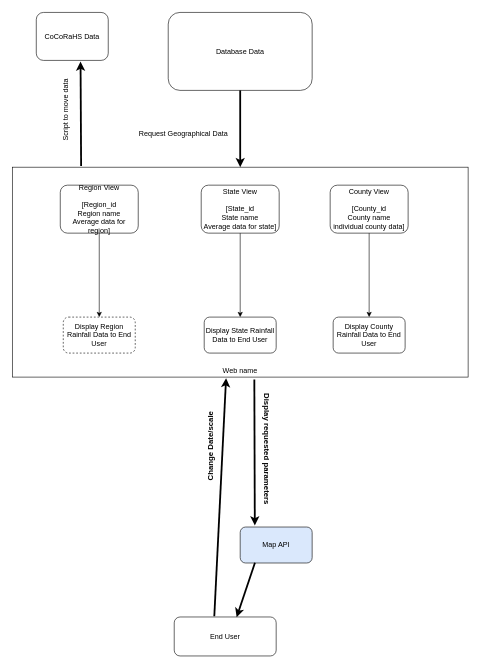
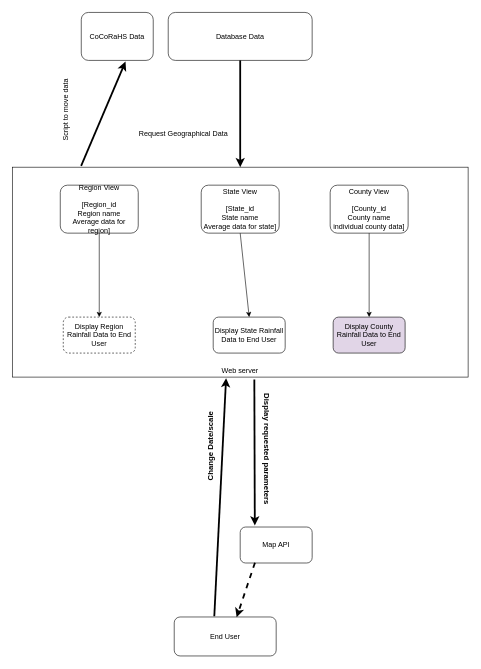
  <mxCell id="0" />
  <mxCell id="1" parent="0" />
- <mxCell id="2" value="Database Data" style="rounded=1;whiteSpace=wrap;html=1;" parent="1" vertex="1"><mxGeometry x="280" y="20" width="240" height="130" as="geometry" /></mxCell>
- <mxCell id="3" value="CoCoRaHS Data" style="rounded=1;whiteSpace=wrap;html=1;" parent="1" vertex="1"><mxGeometry x="60" y="20" width="120" height="80" as="geometry" /></mxCell>
+ <mxCell id="2" value="Database Data" style="rounded=1;whiteSpace=wrap;html=1;" parent="1" vertex="1"><mxGeometry x="280" y="20" width="240" height="80" as="geometry" /></mxCell>
+ <mxCell id="3" value="CoCoRaHS Data" style="rounded=1;whiteSpace=wrap;html=1;" parent="1" vertex="1"><mxGeometry x="135" y="20" width="120" height="80" as="geometry" /></mxCell>
  <mxCell id="4" value="Script to move data" style="text;html=1;align=center;verticalAlign=middle;resizable=0;points=[];autosize=1;strokeColor=none;fillColor=none;rotation=-90;" parent="1" vertex="1"><mxGeometry x="50" y="168" width="120" height="30" as="geometry" /></mxCell>
  <mxCell id="5" value="Request Geographical Data" style="text;html=1;align=center;verticalAlign=middle;resizable=0;points=[];autosize=1;strokeColor=none;fillColor=none;rotation=0;" parent="1" vertex="1"><mxGeometry x="220" y="208" width="170" height="30" as="geometry" /></mxCell>
  <mxCell id="6" value="" style="rounded=0;whiteSpace=wrap;html=1;" parent="1" vertex="1"><mxGeometry x="20" y="278" width="760" height="350" as="geometry" /></mxCell>
  <mxCell id="7" value="Region View&lt;div&gt;&lt;br&gt;&lt;/div&gt;&lt;div&gt;[Region_id&lt;/div&gt;&lt;div&gt;Region name&lt;/div&gt;&lt;div&gt;&lt;span style=&quot;background-color: initial;&quot;&gt;Average data for region]&lt;/span&gt;&lt;/div&gt;" style="rounded=1;whiteSpace=wrap;html=1;" parent="1" vertex="1"><mxGeometry x="100" y="308" width="130" height="80" as="geometry" /></mxCell>
  <mxCell id="8" value="State View&lt;div&gt;&lt;br&gt;&lt;/div&gt;&lt;div&gt;[State_id&lt;/div&gt;&lt;div&gt;State name&lt;/div&gt;&lt;div&gt;Average data for state]&lt;/div&gt;" style="rounded=1;whiteSpace=wrap;html=1;" parent="1" vertex="1"><mxGeometry x="335" y="308" width="130" height="80" as="geometry" /></mxCell>
  <mxCell id="9" value="County View&lt;div&gt;&lt;br&gt;&lt;/div&gt;&lt;div&gt;[County_id&lt;/div&gt;&lt;div&gt;County name&lt;/div&gt;&lt;div&gt;individual county data]&lt;/div&gt;" style="rounded=1;whiteSpace=wrap;html=1;" parent="1" vertex="1"><mxGeometry x="550" y="308" width="130" height="80" as="geometry" /></mxCell>
  <mxCell id="10" value="Display Region Rainfall Data to End User" style="rounded=1;whiteSpace=wrap;html=1;dashed=1;" parent="1" vertex="1"><mxGeometry x="105" y="528" width="120" height="60" as="geometry" /></mxCell>
  <mxCell id="11" value="" style="edgeStyle=none;orthogonalLoop=1;jettySize=auto;html=1;rounded=0;exitX=0.5;exitY=1;exitDx=0;exitDy=0;entryX=0.5;entryY=0;entryDx=0;entryDy=0;" parent="1" source="7" target="10" edge="1"><mxGeometry width="100" relative="1" as="geometry"><mxPoint x="130" y="428" as="sourcePoint" /><mxPoint x="170" y="498" as="targetPoint" /><Array as="points" /></mxGeometry></mxCell>
  <mxCell id="12" value="" style="edgeStyle=none;orthogonalLoop=1;jettySize=auto;html=1;rounded=0;exitX=0.5;exitY=1;exitDx=0;exitDy=0;entryX=0.5;entryY=0;entryDx=0;entryDy=0;" parent="1" source="8" target="14" edge="1"><mxGeometry width="100" relative="1" as="geometry"><mxPoint x="350" y="438" as="sourcePoint" /><mxPoint x="400" y="508" as="targetPoint" /><Array as="points" /></mxGeometry></mxCell>
  <mxCell id="13" value="" style="edgeStyle=none;orthogonalLoop=1;jettySize=auto;html=1;rounded=0;exitX=0.5;exitY=1;exitDx=0;exitDy=0;exitPerimeter=0;entryX=0.5;entryY=0;entryDx=0;entryDy=0;" parent="1" source="9" target="15" edge="1"><mxGeometry width="100" relative="1" as="geometry"><mxPoint x="510" y="498" as="sourcePoint" /><mxPoint x="615" y="508" as="targetPoint" /><Array as="points" /></mxGeometry></mxCell>
- <mxCell id="14" value="Display State Rainfall Data to End User" style="rounded=1;whiteSpace=wrap;html=1;" parent="1" vertex="1"><mxGeometry x="340" y="528" width="120" height="60" as="geometry" /></mxCell>
- <mxCell id="15" value="Display County Rainfall Data to End User" style="rounded=1;whiteSpace=wrap;html=1;" parent="1" vertex="1"><mxGeometry x="555" y="528" width="120" height="60" as="geometry" /></mxCell>
+ <mxCell id="14" value="Display State Rainfall Data to End User" style="rounded=1;whiteSpace=wrap;html=1;" parent="1" vertex="1"><mxGeometry x="355" y="528" width="120" height="60" as="geometry" /></mxCell>
+ <mxCell id="15" value="Display County Rainfall Data to End User" style="rounded=1;whiteSpace=wrap;html=1;fillColor=#e1d5e7;" parent="1" vertex="1"><mxGeometry x="555" y="528" width="120" height="60" as="geometry" /></mxCell>
  <mxCell id="16" value="" style="edgeStyle=none;orthogonalLoop=1;jettySize=auto;html=1;rounded=0;exitX=0.5;exitY=1;exitDx=0;exitDy=0;strokeWidth=3;entryX=0.5;entryY=0;entryDx=0;entryDy=0;" parent="1" source="2" edge="1" target="6"><mxGeometry width="100" relative="1" as="geometry"><mxPoint x="390" y="188" as="sourcePoint" /><mxPoint x="400" y="268" as="targetPoint" /><Array as="points" /></mxGeometry></mxCell>
  <mxCell id="17" value="End User" style="rounded=1;whiteSpace=wrap;html=1;" vertex="1" parent="1"><mxGeometry x="290" y="1028" width="170" height="65" as="geometry" /></mxCell>
  <mxCell id="18" value="" style="endArrow=classic;html=1;rounded=0;exitX=0.393;exitY=-0.017;exitDx=0;exitDy=0;exitPerimeter=0;entryX=0.469;entryY=1.005;entryDx=0;entryDy=0;entryPerimeter=0;strokeWidth=3;" edge="1" parent="1" source="17" target="6"><mxGeometry width="50" height="50" relative="1" as="geometry"><mxPoint x="380" y="598" as="sourcePoint" /><mxPoint x="430" y="548" as="targetPoint" /></mxGeometry></mxCell>
  <mxCell id="19" value="" style="endArrow=classic;html=1;rounded=0;exitX=0.531;exitY=1.011;exitDx=0;exitDy=0;exitPerimeter=0;strokeWidth=3;entryX=0.203;entryY=-0.044;entryDx=0;entryDy=0;entryPerimeter=0;" edge="1" parent="1" source="6" target="23"><mxGeometry width="50" height="50" relative="1" as="geometry"><mxPoint x="380" y="598" as="sourcePoint" /><mxPoint x="424" y="868" as="targetPoint" /></mxGeometry></mxCell>
  <mxCell id="20" value="Change Date/scale" style="text;html=1;align=center;verticalAlign=middle;whiteSpace=wrap;rounded=0;rotation=-90;fontStyle=1;fontSize=13;" vertex="1" parent="1"><mxGeometry x="260" y="728" width="180" height="30" as="geometry" /></mxCell>
  <mxCell id="21" value="&lt;b&gt;&lt;font style=&quot;font-size: 13px;&quot;&gt;Display requested parameters&lt;/font&gt;&lt;/b&gt;" style="text;html=1;align=center;verticalAlign=middle;whiteSpace=wrap;rounded=0;rotation=90;" vertex="1" parent="1"><mxGeometry x="335" y="728" width="220" height="40" as="geometry" /></mxCell>
- <mxCell id="22" value="Web name" style="text;html=1;align=center;verticalAlign=middle;whiteSpace=wrap;rounded=0;" vertex="1" parent="1"><mxGeometry x="360" y="603" width="80" height="30" as="geometry" /></mxCell>
- <mxCell id="23" value="Map API" style="rounded=1;whiteSpace=wrap;html=1;fillColor=#dae8fc;" vertex="1" parent="1"><mxGeometry x="400" y="878" width="120" height="60" as="geometry" /></mxCell>
- <mxCell id="24" value="" style="endArrow=classic;html=1;rounded=0;exitX=0.205;exitY=0.991;exitDx=0;exitDy=0;entryX=0.612;entryY=0.008;entryDx=0;entryDy=0;entryPerimeter=0;exitPerimeter=0;strokeWidth=3;" edge="1" parent="1" source="23" target="17"><mxGeometry width="50" height="50" relative="1" as="geometry"><mxPoint x="380" y="878" as="sourcePoint" /><mxPoint x="430" y="828" as="targetPoint" /></mxGeometry></mxCell>
+ <mxCell id="22" value="Web server" style="text;html=1;align=center;verticalAlign=middle;whiteSpace=wrap;rounded=0;" vertex="1" parent="1"><mxGeometry x="360" y="603" width="80" height="30" as="geometry" /></mxCell>
+ <mxCell id="23" value="Map API" style="rounded=1;whiteSpace=wrap;html=1;" vertex="1" parent="1"><mxGeometry x="400" y="878" width="120" height="60" as="geometry" /></mxCell>
+ <mxCell id="24" value="" style="endArrow=classic;html=1;rounded=0;exitX=0.205;exitY=0.991;exitDx=0;exitDy=0;entryX=0.612;entryY=0.008;entryDx=0;entryDy=0;entryPerimeter=0;exitPerimeter=0;strokeWidth=3;dashed=1;" edge="1" parent="1" source="23" target="17"><mxGeometry width="50" height="50" relative="1" as="geometry"><mxPoint x="380" y="878" as="sourcePoint" /><mxPoint x="430" y="828" as="targetPoint" /></mxGeometry></mxCell>
  <mxCell id="25" value="" style="endArrow=classic;html=1;rounded=0;exitX=0.151;exitY=-0.006;exitDx=0;exitDy=0;exitPerimeter=0;entryX=0.615;entryY=1.025;entryDx=0;entryDy=0;entryPerimeter=0;strokeWidth=3;" edge="1" parent="1" source="6" target="3"><mxGeometry width="50" height="50" relative="1" as="geometry"><mxPoint x="310" y="478" as="sourcePoint" /><mxPoint x="360" y="428" as="targetPoint" /></mxGeometry></mxCell>
